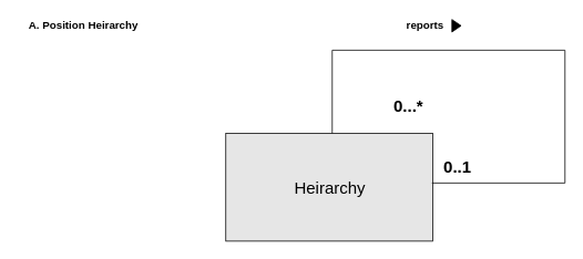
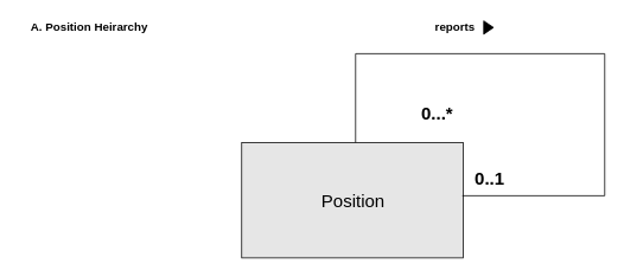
  <mxCell id="0" />
  <mxCell id="1" parent="0" />
- <mxCell id="2" value="Heirarchy" style="html=1;fontSize=20;fillColor=#E6E6E6;" parent="1" vertex="1"><mxGeometry x="271" y="160" width="249" height="130" as="geometry" /></mxCell>
+ <mxCell id="2" value="Position" style="html=1;fontSize=20;fillColor=#E6E6E6;" parent="1" vertex="1"><mxGeometry x="271" y="160" width="249" height="130" as="geometry" /></mxCell>
  <mxCell id="3" value="reports" style="text;html=1;strokeColor=none;fillColor=none;align=center;verticalAlign=middle;whiteSpace=wrap;rounded=0;fontSize=13;fontStyle=1" parent="1" vertex="1"><mxGeometry x="491" y="20" width="40" height="20" as="geometry" /></mxCell>
  <mxCell id="4" value="" style="triangle;whiteSpace=wrap;html=1;fontSize=13;fillColor=#000000;flipV=1;flipH=0;" parent="1" vertex="1"><mxGeometry x="543" y="23" width="11" height="15" as="geometry" /></mxCell>
  <mxCell id="5" value="0...*" style="text;html=1;strokeColor=none;fillColor=none;align=center;verticalAlign=middle;whiteSpace=wrap;rounded=0;fontSize=20;fontStyle=1" parent="1" vertex="1"><mxGeometry x="471" y="117" width="40" height="20" as="geometry" /></mxCell>
  <mxCell id="6" value="0..1" style="text;html=1;strokeColor=none;fillColor=none;align=center;verticalAlign=middle;whiteSpace=wrap;rounded=0;fontSize=20;fontStyle=1" parent="1" vertex="1"><mxGeometry x="529.5" y="190" width="40" height="20" as="geometry" /></mxCell>
  <mxCell id="7" value="A. Position Heirarchy" style="text;html=1;strokeColor=none;fillColor=none;align=center;verticalAlign=middle;whiteSpace=wrap;rounded=0;fontSize=13;fontStyle=1" parent="1" vertex="1"><mxGeometry x="20" y="20" width="160" height="20" as="geometry" /></mxCell>
  <mxCell id="8" value="" style="endArrow=none;html=1;strokeWidth=1;fontSize=13;exitX=0.5;exitY=0;exitDx=0;exitDy=0;entryX=1;entryY=0.5;entryDx=0;entryDy=0;rounded=0;" parent="1" edge="1"><mxGeometry width="50" height="50" relative="1" as="geometry"><mxPoint x="399" y="160" as="sourcePoint" /><mxPoint x="519" y="220" as="targetPoint" /><Array as="points"><mxPoint x="399" y="60" /><mxPoint x="679" y="60" /><mxPoint x="679" y="220" /></Array></mxGeometry></mxCell>
